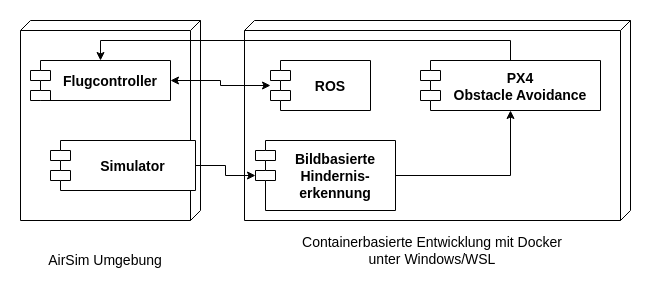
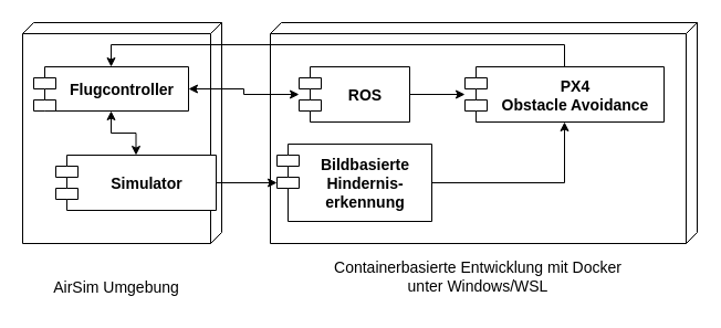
  <mxCell id="0" />
  <mxCell id="1" parent="0" />
  <mxCell id="2" value="" style="verticalAlign=top;align=left;spacingTop=8;spacingLeft=2;spacingRight=12;shape=cube;size=10;direction=south;fontStyle=4;html=1;fontSize=14;" vertex="1" parent="1"><mxGeometry x="244" width="386" height="200" as="geometry" y="20" /></mxCell>
  <mxCell id="3" value="" style="verticalAlign=top;align=left;spacingTop=8;spacingLeft=2;spacingRight=12;shape=cube;size=10;direction=south;fontStyle=4;html=1;fontSize=14;" vertex="1" parent="1"><mxGeometry width="180" height="200" as="geometry" x="20" y="20" /></mxCell>
+ <mxCell id="4" value="" style="edgeStyle=orthogonalEdgeStyle;rounded=0;orthogonalLoop=1;jettySize=auto;html=1;fontSize=14;startArrow=classic;startFill=1;" edge="1" parent="1" source="6" target="10"><mxGeometry relative="1" as="geometry" /></mxCell>
  <mxCell id="5" value="" style="edgeStyle=orthogonalEdgeStyle;rounded=0;orthogonalLoop=1;jettySize=auto;html=1;fontSize=14;startArrow=none;startFill=0;" edge="1" parent="1" source="6" target="8"><mxGeometry relative="1" as="geometry" /></mxCell>
  <mxCell id="6" value="Simulator" style="shape=module;align=left;spacingLeft=20;align=center;verticalAlign=middle;fontSize=14;fontStyle=1" vertex="1" parent="1"><mxGeometry x="50" y="140" width="145" height="50" as="geometry" /></mxCell>
  <mxCell id="7" style="edgeStyle=orthogonalEdgeStyle;rounded=0;orthogonalLoop=1;jettySize=auto;html=1;entryX=0.5;entryY=1;entryDx=0;entryDy=0;fontSize=14;startArrow=none;startFill=0;" edge="1" parent="1" source="8" target="14"><mxGeometry relative="1" as="geometry" /></mxCell>
- <mxCell id="8" value="Bildbasierte&#10;Hindernis-&#10;erkennung" style="shape=module;align=left;spacingLeft=20;align=center;verticalAlign=middle;fontSize=14;fontStyle=1" vertex="1" parent="1"><mxGeometry x="255" y="140" width="140" height="70" as="geometry" /></mxCell>
+ <mxCell id="8" value="Bildbasierte&#10;Hindernis-&#10;erkennung" style="shape=module;align=left;spacingLeft=20;align=center;verticalAlign=middle;fontSize=14;fontStyle=1" vertex="1" parent="1"><mxGeometry x="250" y="130" width="140" height="70" as="geometry" /></mxCell>
  <mxCell id="9" value="" style="edgeStyle=orthogonalEdgeStyle;rounded=0;orthogonalLoop=1;jettySize=auto;html=1;fontSize=14;startArrow=classic;startFill=1;" edge="1" parent="1" source="10" target="12"><mxGeometry relative="1" as="geometry" /></mxCell>
  <mxCell id="10" value="Flugcontroller" style="shape=module;align=left;spacingLeft=20;align=center;verticalAlign=middle;fontSize=14;fontStyle=1" vertex="1" parent="1"><mxGeometry x="30" y="60" width="140" height="40" as="geometry" /></mxCell>
+ <mxCell id="11" value="" style="edgeStyle=orthogonalEdgeStyle;rounded=0;orthogonalLoop=1;jettySize=auto;html=1;fontSize=14;startArrow=none;startFill=0;" edge="1" parent="1" source="12" target="14"><mxGeometry relative="1" as="geometry" /></mxCell>
  <mxCell id="12" value="ROS" style="shape=module;align=left;spacingLeft=20;align=center;verticalAlign=middle;fontSize=14;fontStyle=1" vertex="1" parent="1"><mxGeometry x="270" y="60" width="100" height="50" as="geometry" /></mxCell>
  <mxCell id="13" style="edgeStyle=orthogonalEdgeStyle;rounded=0;orthogonalLoop=1;jettySize=auto;html=1;entryX=0.5;entryY=0;entryDx=0;entryDy=0;fontSize=14;startArrow=none;startFill=0;" edge="1" parent="1" source="14" target="10"><mxGeometry relative="1" as="geometry"><Array as="points"><mxPoint x="510" y="40" /><mxPoint x="100" y="40" /></Array></mxGeometry></mxCell>
  <mxCell id="14" value="PX4&#10;Obstacle Avoidance" style="shape=module;align=left;spacingLeft=20;align=center;verticalAlign=middle;fontSize=14;fontStyle=1" vertex="1" parent="1"><mxGeometry x="420" y="60" width="180" height="50" as="geometry" /></mxCell>
  <mxCell id="15" value="AirSim Umgebung" style="text;html=1;strokeColor=none;fillColor=none;align=center;verticalAlign=middle;whiteSpace=wrap;rounded=0;fontSize=14;" vertex="1" parent="1"><mxGeometry x="20" y="245" width="170" height="30" as="geometry" /></mxCell>
  <mxCell id="16" value="Containerbasierte Entwicklung mit&amp;nbsp;Docker&lt;br&gt;unter Windows/WSL" style="text;html=1;strokeColor=none;fillColor=none;align=center;verticalAlign=middle;whiteSpace=wrap;rounded=0;fontSize=14;" vertex="1" parent="1"><mxGeometry x="244" y="230" width="376" height="40" as="geometry" /></mxCell>
